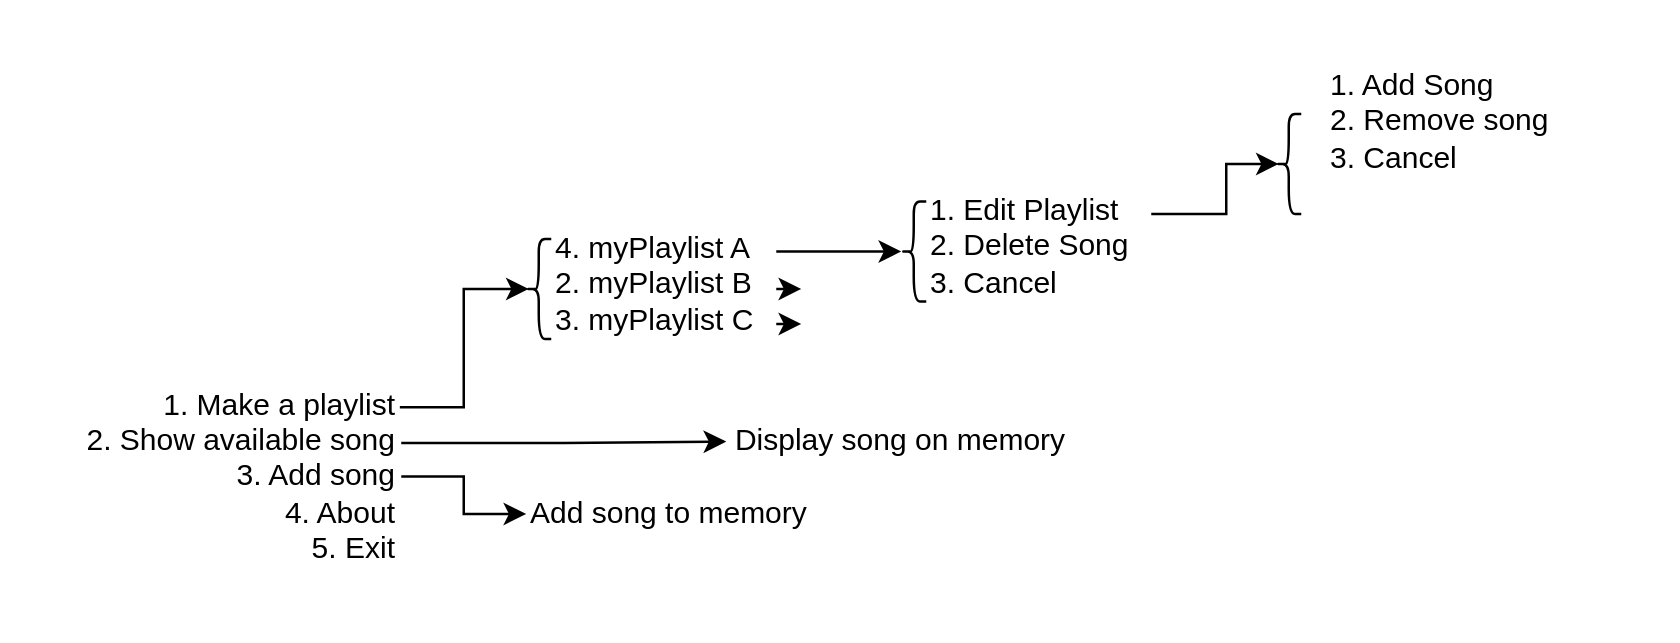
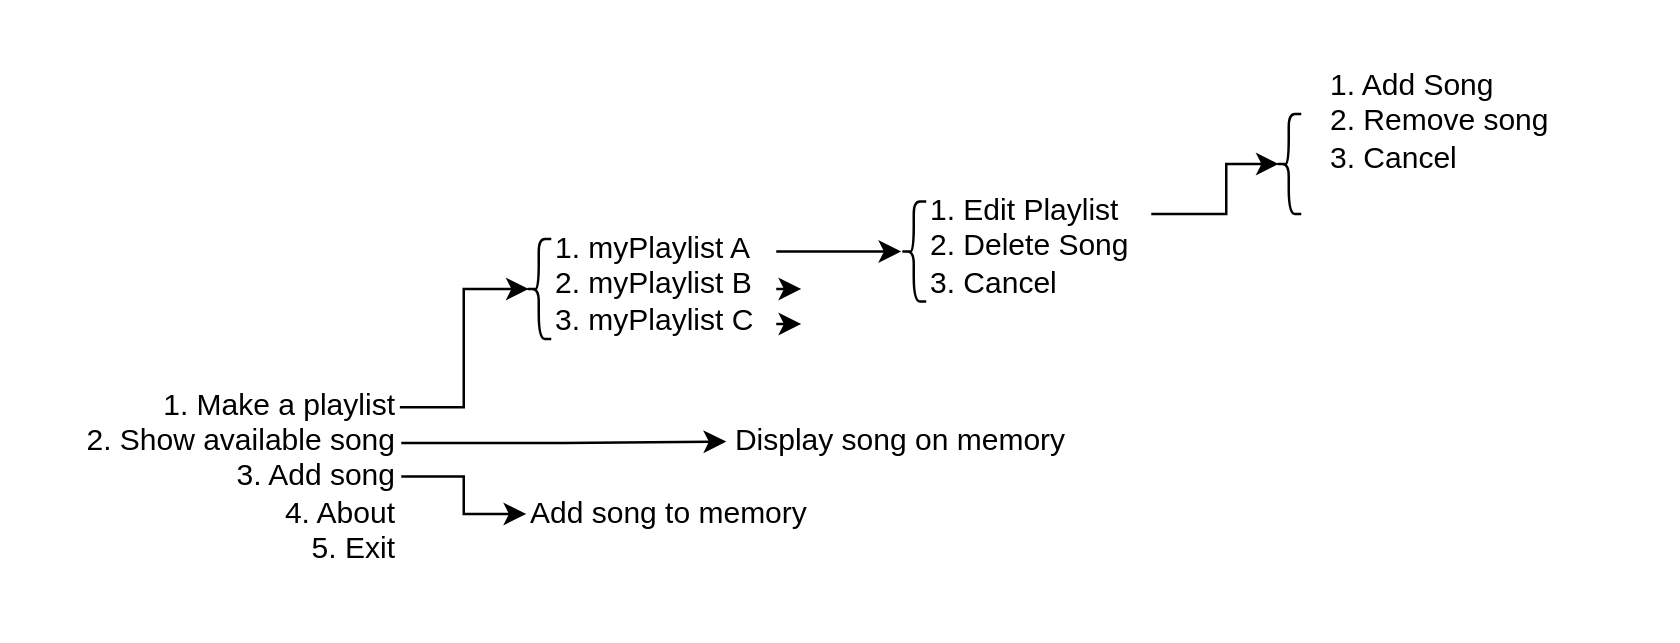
  <mxCell id="0" />
  <mxCell id="1" parent="0" />
  <mxCell id="2" style="edgeStyle=orthogonalEdgeStyle;rounded=0;orthogonalLoop=1;jettySize=auto;html=1;entryX=0;entryY=0.5;entryDx=0;entryDy=0;" parent="1" source="5" target="11" edge="1"><mxGeometry relative="1" as="geometry" /></mxCell>
  <mxCell id="3" style="edgeStyle=orthogonalEdgeStyle;rounded=0;orthogonalLoop=1;jettySize=auto;html=1;entryX=0;entryY=0.5;entryDx=0;entryDy=0;exitX=1;exitY=0.351;exitDx=0;exitDy=0;exitPerimeter=0;" parent="1" source="5" target="10" edge="1"><mxGeometry relative="1" as="geometry"><mxPoint x="161" y="175" as="sourcePoint" /></mxGeometry></mxCell>
  <mxCell id="4" style="edgeStyle=orthogonalEdgeStyle;rounded=0;orthogonalLoop=1;jettySize=auto;html=1;entryX=0.1;entryY=0.5;entryDx=0;entryDy=0;exitX=0.996;exitY=0.192;exitDx=0;exitDy=0;exitPerimeter=0;entryPerimeter=0;" parent="1" source="5" target="13" edge="1"><mxGeometry relative="1" as="geometry"><mxPoint x="160" y="165" as="sourcePoint" /></mxGeometry></mxCell>
  <mxCell id="5" value="&lt;div align=&quot;right&quot;&gt;1. Make a playlist&lt;br&gt;2. Show available song&lt;br&gt;3. Add song&lt;br&gt;4. About&lt;br&gt;5. Exit&lt;/div&gt;" style="text;html=1;strokeColor=none;fillColor=none;align=right;verticalAlign=middle;whiteSpace=wrap;rounded=0;" parent="1" vertex="1"><mxGeometry x="20" y="145" width="140" height="90" as="geometry" /></mxCell>
  <mxCell id="6" style="edgeStyle=orthogonalEdgeStyle;rounded=0;orthogonalLoop=1;jettySize=auto;html=1;exitX=1;exitY=0.25;exitDx=0;exitDy=0;entryX=0;entryY=0.5;entryDx=0;entryDy=0;" parent="1" edge="1"><mxGeometry relative="1" as="geometry"><mxPoint x="310" y="100" as="sourcePoint" /><mxPoint x="360" y="100" as="targetPoint" /></mxGeometry></mxCell>
  <mxCell id="7" value="" style="edgeStyle=orthogonalEdgeStyle;rounded=0;orthogonalLoop=1;jettySize=auto;html=1;" parent="1" edge="1"><mxGeometry relative="1" as="geometry"><mxPoint x="310" y="115" as="sourcePoint" /><mxPoint x="320" y="115" as="targetPoint" /><Array as="points"><mxPoint x="320" y="115" /><mxPoint x="320" y="115" /></Array></mxGeometry></mxCell>
- <mxCell id="8" value="4. myPlaylist A&#10;2. myPlaylist B&#10;3. myPlaylist C" style="text;whiteSpace=wrap;html=1;" parent="1" vertex="1"><mxGeometry x="220" y="85" width="90" height="60" as="geometry" /></mxCell>
+ <mxCell id="8" value="1. myPlaylist A&#10;2. myPlaylist B&#10;3. myPlaylist C" style="text;whiteSpace=wrap;html=1;" parent="1" vertex="1"><mxGeometry x="220" y="85" width="90" height="60" as="geometry" /></mxCell>
  <mxCell id="9" style="edgeStyle=orthogonalEdgeStyle;rounded=0;orthogonalLoop=1;jettySize=auto;html=1;exitX=1;exitY=0.25;exitDx=0;exitDy=0;entryX=0.1;entryY=0.5;entryDx=0;entryDy=0;entryPerimeter=0;" parent="1" target="17" edge="1"><mxGeometry relative="1" as="geometry"><mxPoint x="460" y="85" as="sourcePoint" /><mxPoint x="510" y="78" as="targetPoint" /><Array as="points"><mxPoint x="490" y="85" /><mxPoint x="490" y="65" /></Array></mxGeometry></mxCell>
  <mxCell id="10" value="Display song on memory" style="text;html=1;strokeColor=none;fillColor=none;align=center;verticalAlign=middle;whiteSpace=wrap;rounded=0;" parent="1" vertex="1"><mxGeometry x="290" y="166" width="140" height="20" as="geometry" /></mxCell>
  <mxCell id="11" value="&lt;div align=&quot;left&quot;&gt;Add song to memory&lt;/div&gt;" style="text;html=1;strokeColor=none;fillColor=none;align=left;verticalAlign=middle;whiteSpace=wrap;rounded=0;" parent="1" vertex="1"><mxGeometry x="210" y="195" width="140" height="20" as="geometry" /></mxCell>
  <mxCell id="12" value="" style="edgeStyle=orthogonalEdgeStyle;rounded=0;orthogonalLoop=1;jettySize=auto;html=1;" parent="1" edge="1"><mxGeometry relative="1" as="geometry"><mxPoint x="310" y="129.029" as="sourcePoint" /><mxPoint x="320" y="129" as="targetPoint" /><Array as="points"><mxPoint x="320" y="129" /><mxPoint x="320" y="129" /></Array></mxGeometry></mxCell>
  <mxCell id="13" value="" style="shape=curlyBracket;whiteSpace=wrap;html=1;rounded=1;flipH=1;rotation=-180;" parent="1" vertex="1"><mxGeometry x="210" y="95" width="10" height="40" as="geometry" /></mxCell>
  <mxCell id="14" value="1. Edit Playlist&#10;2. Delete Song&#10;3. Cancel" style="text;whiteSpace=wrap;html=1;" parent="1" vertex="1"><mxGeometry x="370" y="70" width="100" height="60" as="geometry" /></mxCell>
  <mxCell id="15" value="1. Add Song&#10;2. Remove song&#10;3. Cancel" style="text;whiteSpace=wrap;html=1;" parent="1" vertex="1"><mxGeometry x="530" y="20" width="120" height="60" as="geometry" /></mxCell>
  <mxCell id="16" value="" style="shape=curlyBracket;whiteSpace=wrap;html=1;rounded=1;flipH=1;rotation=-180;" parent="1" vertex="1"><mxGeometry x="360" y="80" width="10" height="40" as="geometry" /></mxCell>
  <mxCell id="17" value="" style="shape=curlyBracket;whiteSpace=wrap;html=1;rounded=1;flipH=1;rotation=-180;" parent="1" vertex="1"><mxGeometry x="510" y="45" width="10" height="40" as="geometry" /></mxCell>
